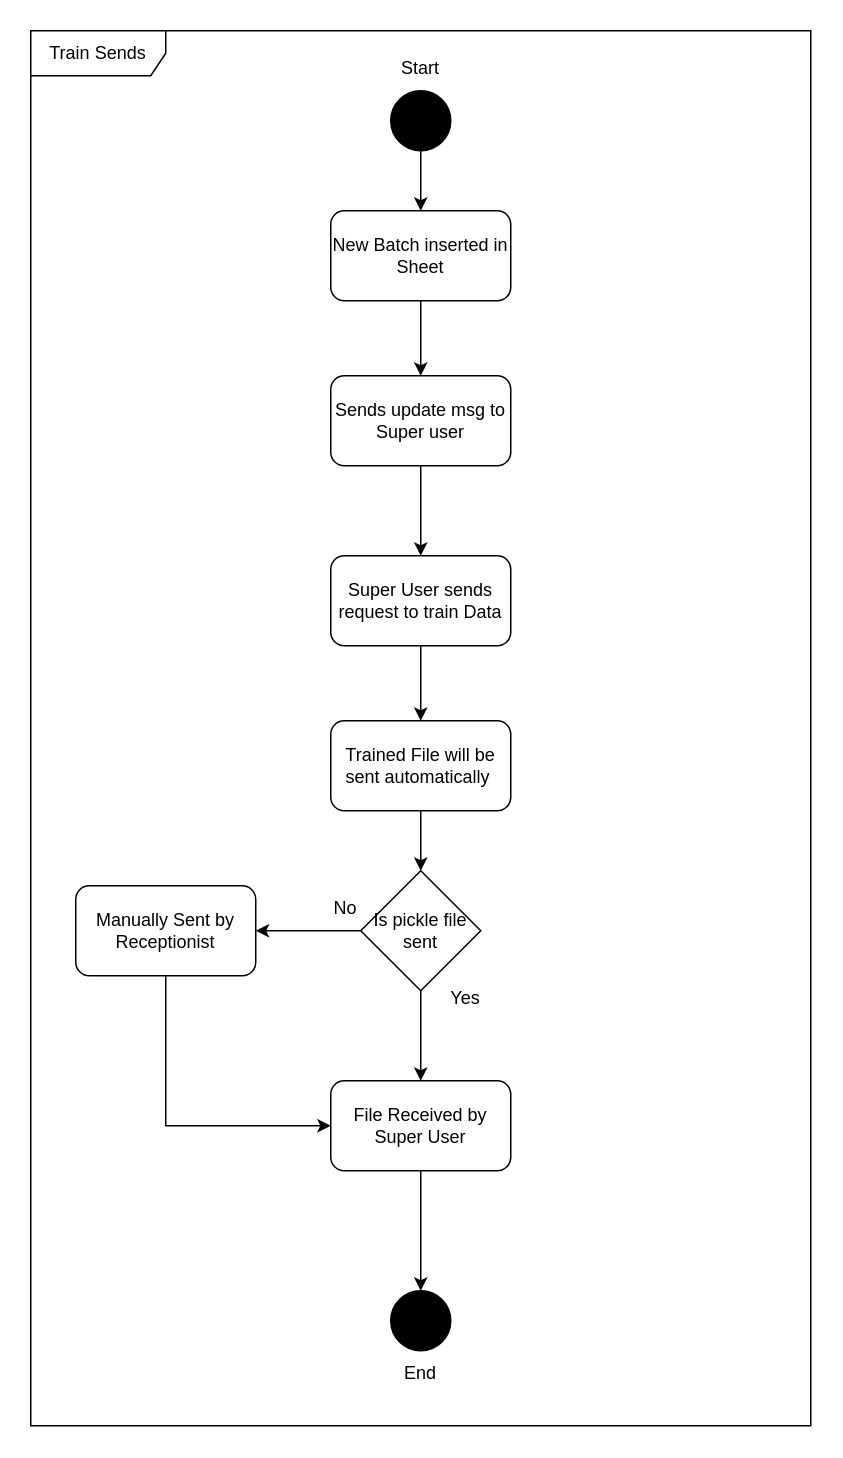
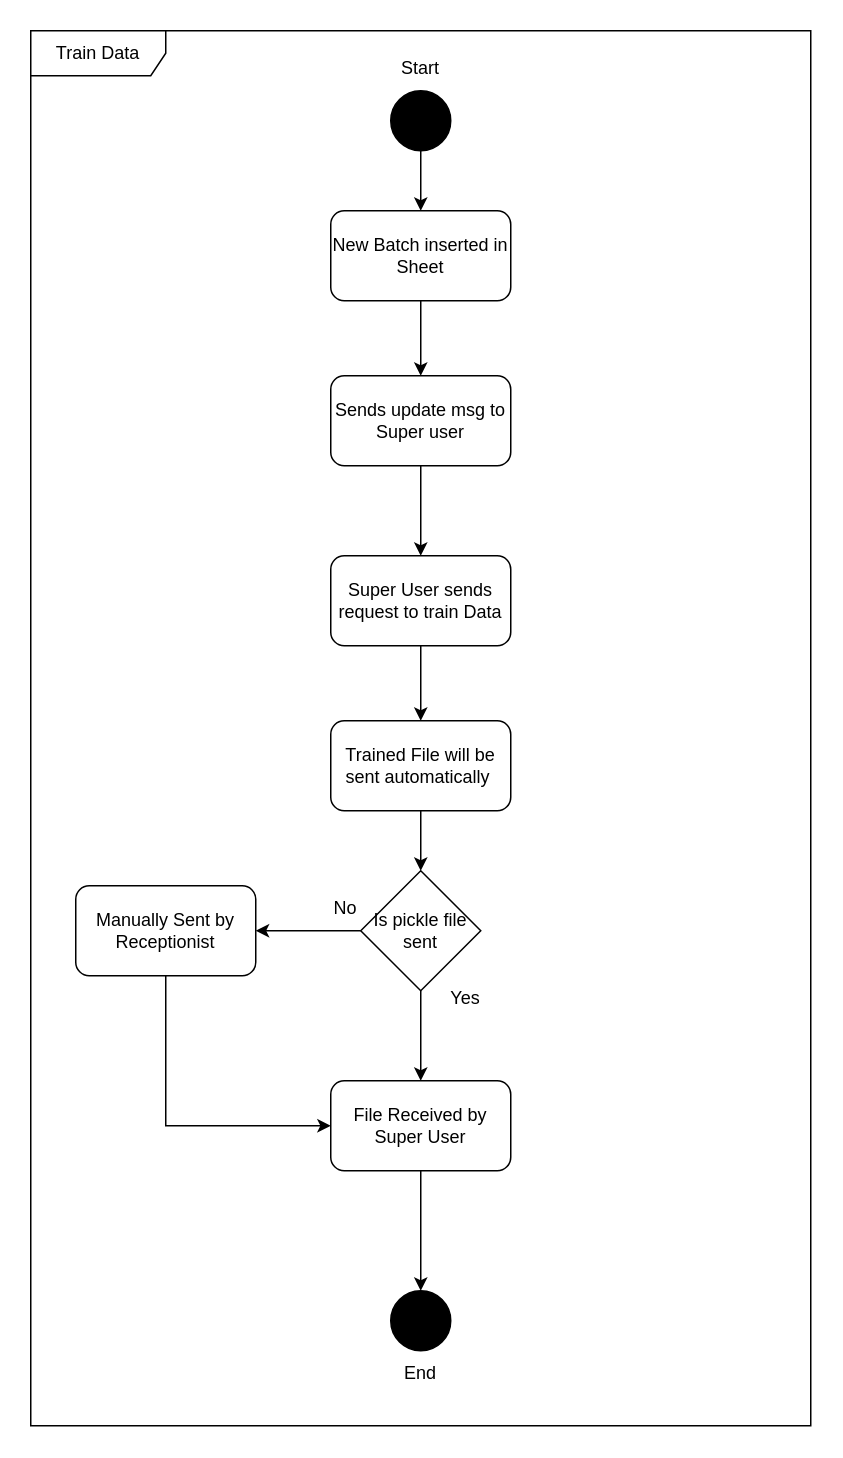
  <mxCell id="0" />
  <mxCell id="1" parent="0" />
  <mxCell id="2" style="edgeStyle=orthogonalEdgeStyle;rounded=0;orthogonalLoop=1;jettySize=auto;html=1;entryX=0.5;entryY=0;entryDx=0;entryDy=0;" edge="1" parent="1" source="3" target="5"><mxGeometry relative="1" as="geometry" /></mxCell>
  <mxCell id="3" value="" style="ellipse;whiteSpace=wrap;html=1;aspect=fixed;strokeColor=#000000;fillColor=#000000;" vertex="1" parent="1"><mxGeometry x="260" y="60" width="40" height="40" as="geometry" /></mxCell>
  <mxCell id="4" style="edgeStyle=orthogonalEdgeStyle;rounded=0;orthogonalLoop=1;jettySize=auto;html=1;entryX=0.5;entryY=0;entryDx=0;entryDy=0;" edge="1" parent="1" source="5" target="7"><mxGeometry relative="1" as="geometry" /></mxCell>
  <mxCell id="5" value="New Batch inserted in Sheet" style="rounded=1;whiteSpace=wrap;html=1;" vertex="1" parent="1"><mxGeometry x="220" y="140" width="120" height="60" as="geometry" /></mxCell>
  <mxCell id="6" style="edgeStyle=orthogonalEdgeStyle;rounded=0;orthogonalLoop=1;jettySize=auto;html=1;entryX=0.5;entryY=0;entryDx=0;entryDy=0;" edge="1" parent="1" source="7" target="9"><mxGeometry relative="1" as="geometry" /></mxCell>
  <mxCell id="7" value="Sends update msg to Super user" style="rounded=1;whiteSpace=wrap;html=1;" vertex="1" parent="1"><mxGeometry x="220" y="250" width="120" height="60" as="geometry" /></mxCell>
  <mxCell id="8" style="edgeStyle=orthogonalEdgeStyle;rounded=0;orthogonalLoop=1;jettySize=auto;html=1;entryX=0.5;entryY=0;entryDx=0;entryDy=0;" edge="1" parent="1" source="9" target="18"><mxGeometry relative="1" as="geometry" /></mxCell>
  <mxCell id="9" value="Super User sends request to train Data" style="rounded=1;whiteSpace=wrap;html=1;" vertex="1" parent="1"><mxGeometry x="220" y="370" width="120" height="60" as="geometry" /></mxCell>
  <mxCell id="10" style="edgeStyle=orthogonalEdgeStyle;rounded=0;orthogonalLoop=1;jettySize=auto;html=1;entryX=0.5;entryY=0;entryDx=0;entryDy=0;" edge="1" parent="1" source="12" target="16"><mxGeometry relative="1" as="geometry" /></mxCell>
  <mxCell id="11" style="edgeStyle=orthogonalEdgeStyle;rounded=0;orthogonalLoop=1;jettySize=auto;html=1;" edge="1" parent="1" source="12" target="14"><mxGeometry relative="1" as="geometry" /></mxCell>
  <mxCell id="12" value="Is pickle file sent" style="rhombus;whiteSpace=wrap;html=1;" vertex="1" parent="1"><mxGeometry x="240" y="580" width="80" height="80" as="geometry" /></mxCell>
  <mxCell id="13" style="edgeStyle=orthogonalEdgeStyle;rounded=0;orthogonalLoop=1;jettySize=auto;html=1;entryX=0;entryY=0.5;entryDx=0;entryDy=0;" edge="1" parent="1" source="14" target="16"><mxGeometry relative="1" as="geometry"><Array as="points"><mxPoint x="110" y="750" /></Array></mxGeometry></mxCell>
  <mxCell id="14" value="Manually Sent by Receptionist" style="rounded=1;whiteSpace=wrap;html=1;" vertex="1" parent="1"><mxGeometry x="50" y="590" width="120" height="60" as="geometry" /></mxCell>
  <mxCell id="15" style="edgeStyle=orthogonalEdgeStyle;rounded=0;orthogonalLoop=1;jettySize=auto;html=1;entryX=0.5;entryY=0;entryDx=0;entryDy=0;" edge="1" parent="1" source="16" target="19"><mxGeometry relative="1" as="geometry" /></mxCell>
  <mxCell id="16" value="File Received by Super User" style="rounded=1;whiteSpace=wrap;html=1;" vertex="1" parent="1"><mxGeometry x="220" y="720" width="120" height="60" as="geometry" /></mxCell>
  <mxCell id="17" style="edgeStyle=orthogonalEdgeStyle;rounded=0;orthogonalLoop=1;jettySize=auto;html=1;entryX=0.5;entryY=0;entryDx=0;entryDy=0;" edge="1" parent="1" source="18" target="12"><mxGeometry relative="1" as="geometry" /></mxCell>
  <mxCell id="18" value="Trained File will be sent automatically&amp;nbsp;" style="rounded=1;whiteSpace=wrap;html=1;" vertex="1" parent="1"><mxGeometry x="220" y="480" width="120" height="60" as="geometry" /></mxCell>
  <mxCell id="19" value="" style="ellipse;whiteSpace=wrap;html=1;aspect=fixed;fillColor=#000000;" vertex="1" parent="1"><mxGeometry x="260" y="860" width="40" height="40" as="geometry" /></mxCell>
  <mxCell id="20" value="Yes" style="text;html=1;strokeColor=none;fillColor=none;align=center;verticalAlign=middle;whiteSpace=wrap;rounded=0;" vertex="1" parent="1"><mxGeometry x="280" y="650" width="60" height="30" as="geometry" /></mxCell>
  <mxCell id="21" value="No" style="text;html=1;strokeColor=none;fillColor=none;align=center;verticalAlign=middle;whiteSpace=wrap;rounded=0;" vertex="1" parent="1"><mxGeometry x="200" y="590" width="60" height="30" as="geometry" /></mxCell>
  <mxCell id="22" style="edgeStyle=orthogonalEdgeStyle;rounded=0;orthogonalLoop=1;jettySize=auto;html=1;exitX=0.5;exitY=1;exitDx=0;exitDy=0;" edge="1" parent="1" source="20" target="20"><mxGeometry relative="1" as="geometry" /></mxCell>
  <mxCell id="23" value="Start" style="text;html=1;strokeColor=none;fillColor=none;align=center;verticalAlign=middle;whiteSpace=wrap;rounded=0;" vertex="1" parent="1"><mxGeometry x="250" y="30" width="60" height="30" as="geometry" /></mxCell>
  <mxCell id="24" value="End" style="text;html=1;strokeColor=none;fillColor=none;align=center;verticalAlign=middle;whiteSpace=wrap;rounded=0;" vertex="1" parent="1"><mxGeometry x="250" y="900" width="60" height="30" as="geometry" /></mxCell>
- <mxCell id="25" value="Train Sends" style="shape=umlFrame;whiteSpace=wrap;html=1;width=90;height=30;" vertex="1" parent="1"><mxGeometry x="20" y="20" width="520" height="930" as="geometry" /></mxCell>
+ <mxCell id="25" value="Train Data" style="shape=umlFrame;whiteSpace=wrap;html=1;width=90;height=30;" vertex="1" parent="1"><mxGeometry x="20" y="20" width="520" height="930" as="geometry" /></mxCell>
